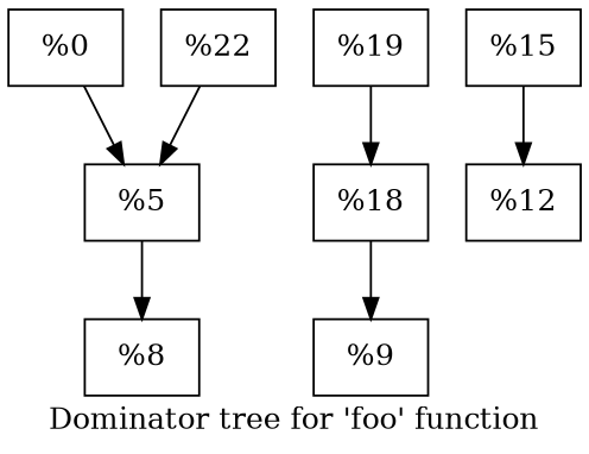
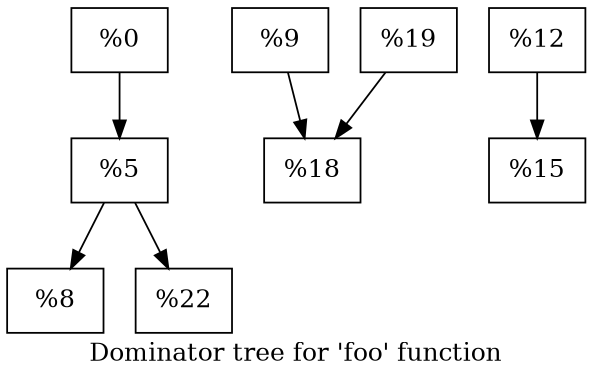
  digraph {
    label="Dominator tree for 'foo' function"
    node [shape=record]
    n1 [label="{%0}"]
    n2 [label="{%5}"]
    n3 [label="{%8}"]
    n4 [label="{%22}"]
    n5 [label="{%9}"]
    n6 [label="{%18}"]
    n7 [label="{%12}"]
    n8 [label="{%15}"]
    n9 [label="{%19}"]
    n1 -> n2
    n2 -> n3
-   n4 -> n2
-   n6 -> n5
-   n8 -> n7
+   n2 -> n4
+   n5 -> n6
+   n7 -> n8
    n9 -> n6
  }
